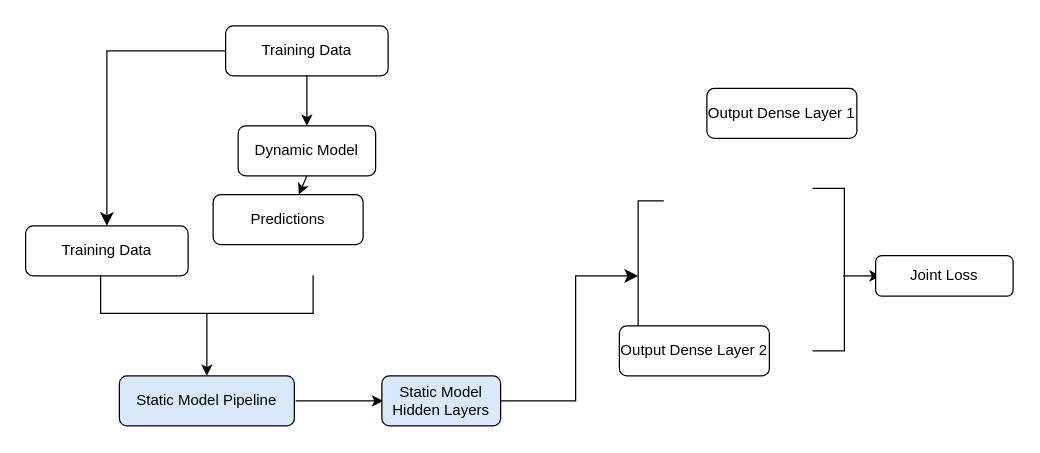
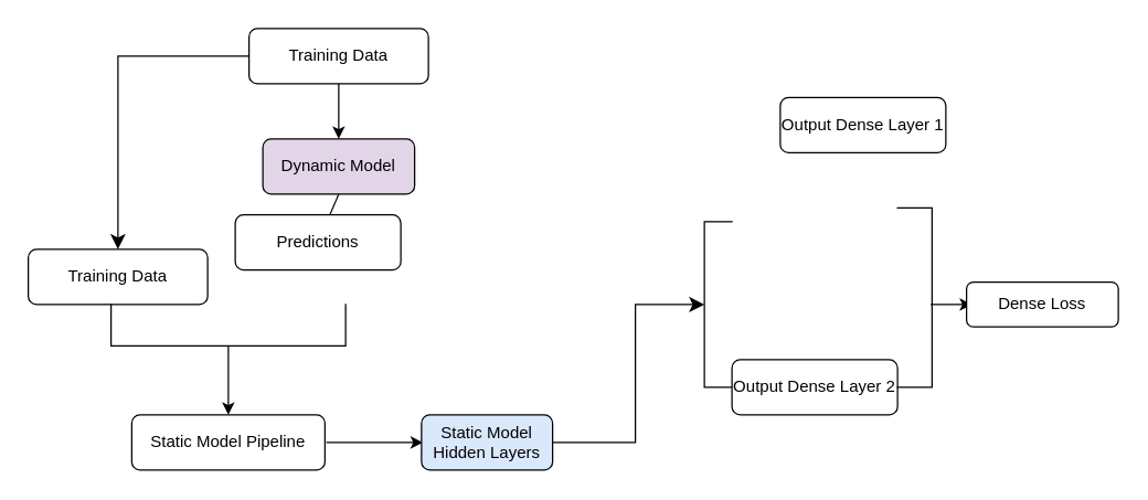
  <mxCell id="0" />
  <mxCell id="1" parent="0" />
- <mxCell id="2" value="Dynamic Model" style="rounded=1;whiteSpace=wrap;html=1;" vertex="1" parent="1"><mxGeometry x="190" y="100" width="110" height="40" as="geometry" /></mxCell>
+ <mxCell id="2" value="Dynamic Model" style="rounded=1;whiteSpace=wrap;html=1;fillColor=#e1d5e7;" vertex="1" parent="1"><mxGeometry x="190" y="100" width="110" height="40" as="geometry" /></mxCell>
  <mxCell id="3" value="Training Data" style="rounded=1;whiteSpace=wrap;html=1;" vertex="1" parent="1"><mxGeometry x="180" y="20" width="130" height="40" as="geometry" /></mxCell>
  <mxCell id="4" value="Predictions" style="rounded=1;whiteSpace=wrap;html=1;" vertex="1" parent="1"><mxGeometry x="170" y="155" width="120" height="40" as="geometry" /></mxCell>
  <mxCell id="5" value="" style="endArrow=classic;html=1;rounded=0;exitX=0.5;exitY=1;exitDx=0;exitDy=0;entryX=0.5;entryY=0;entryDx=0;entryDy=0;" edge="1" parent="1" source="3" target="2"><mxGeometry width="50" height="50" relative="1" as="geometry"><mxPoint x="380" y="380" as="sourcePoint" /><mxPoint x="430" y="330" as="targetPoint" /></mxGeometry></mxCell>
- <mxCell id="6" value="" style="endArrow=classic;html=1;rounded=0;exitX=0.5;exitY=1;exitDx=0;exitDy=0;" edge="1" parent="1" source="2" target="4"><mxGeometry width="50" height="50" relative="1" as="geometry"><mxPoint x="380" y="380" as="sourcePoint" /><mxPoint x="430" y="330" as="targetPoint" /></mxGeometry></mxCell>
+ <mxCell id="6" value="" style="endArrow=none;html=1;rounded=0;exitX=0.5;exitY=1;exitDx=0;exitDy=0;" edge="1" parent="1" source="2" target="4"><mxGeometry width="50" height="50" relative="1" as="geometry"><mxPoint x="380" y="380" as="sourcePoint" /><mxPoint x="430" y="330" as="targetPoint" /></mxGeometry></mxCell>
  <mxCell id="7" value="Training Data" style="rounded=1;whiteSpace=wrap;html=1;" vertex="1" parent="1"><mxGeometry x="20" y="180" width="130" height="40" as="geometry" /></mxCell>
  <mxCell id="8" value="" style="edgeStyle=segmentEdgeStyle;endArrow=classic;html=1;curved=0;rounded=0;endSize=8;startSize=8;exitX=0;exitY=0.5;exitDx=0;exitDy=0;entryX=0.5;entryY=0;entryDx=0;entryDy=0;" edge="1" parent="1" source="3" target="7"><mxGeometry width="50" height="50" relative="1" as="geometry"><mxPoint x="380" y="380" as="sourcePoint" /><mxPoint x="430" y="330" as="targetPoint" /></mxGeometry></mxCell>
- <mxCell id="9" value="Static Model Pipeline" style="rounded=1;whiteSpace=wrap;html=1;fillColor=#dae8fc;" vertex="1" parent="1"><mxGeometry x="95" y="300" width="140" height="40" as="geometry" /></mxCell>
+ <mxCell id="9" value="Static Model Pipeline" style="rounded=1;whiteSpace=wrap;html=1;" vertex="1" parent="1"><mxGeometry x="95" y="300" width="140" height="40" as="geometry" /></mxCell>
  <mxCell id="10" style="edgeStyle=orthogonalEdgeStyle;rounded=0;orthogonalLoop=1;jettySize=auto;html=1;exitX=0.5;exitY=1;exitDx=0;exitDy=0;" edge="1" parent="1" source="11"><mxGeometry relative="1" as="geometry"><mxPoint x="165" y="300" as="targetPoint" /></mxGeometry></mxCell>
  <mxCell id="11" value="" style="shape=partialRectangle;whiteSpace=wrap;html=1;bottom=1;right=1;left=1;top=0;fillColor=none;routingCenterX=-0.5;" vertex="1" parent="1"><mxGeometry x="80" y="220" width="170" height="30" as="geometry" /></mxCell>
  <mxCell id="12" value="" style="endArrow=classic;html=1;rounded=0;" edge="1" parent="1"><mxGeometry width="50" height="50" relative="1" as="geometry"><mxPoint x="236" y="320" as="sourcePoint" /><mxPoint x="306" y="320" as="targetPoint" /><Array as="points"><mxPoint x="276" y="320" /></Array></mxGeometry></mxCell>
  <mxCell id="13" value="Static Model Hidden Layers" style="rounded=1;whiteSpace=wrap;html=1;fillColor=#dae8fc;" vertex="1" parent="1"><mxGeometry x="305" y="300" width="95" height="40" as="geometry" /></mxCell>
  <mxCell id="14" value="" style="shape=partialRectangle;whiteSpace=wrap;html=1;bottom=1;right=1;left=1;top=0;fillColor=none;routingCenterX=-0.5;rotation=90;" vertex="1" parent="1"><mxGeometry x="460" y="210" width="120" height="20" as="geometry" /></mxCell>
  <mxCell id="15" value="" style="edgeStyle=segmentEdgeStyle;endArrow=classic;html=1;curved=0;rounded=0;endSize=8;startSize=8;exitX=1;exitY=0.5;exitDx=0;exitDy=0;" edge="1" parent="1" source="13"><mxGeometry width="50" height="50" relative="1" as="geometry"><mxPoint x="460" y="270" as="sourcePoint" /><mxPoint x="510" y="220" as="targetPoint" /><Array as="points"><mxPoint x="460" y="320" /><mxPoint x="460" y="220" /></Array></mxGeometry></mxCell>
  <mxCell id="16" value="Output Dense Layer 1" style="rounded=1;whiteSpace=wrap;html=1;" vertex="1" parent="1"><mxGeometry x="565" y="70" width="120" height="40" as="geometry" /></mxCell>
- <mxCell id="17" value="Output Dense Layer 2" style="rounded=1;whiteSpace=wrap;html=1;" vertex="1" parent="1"><mxGeometry x="495" y="260" width="120" height="40" as="geometry" /></mxCell>
+ <mxCell id="17" value="Output Dense Layer 2" style="rounded=1;whiteSpace=wrap;html=1;" vertex="1" parent="1"><mxGeometry x="530" y="260" width="120" height="40" as="geometry" /></mxCell>
  <mxCell id="18" value="" style="shape=partialRectangle;whiteSpace=wrap;html=1;bottom=1;right=1;left=1;top=0;fillColor=none;routingCenterX=-0.5;rotation=-90;" vertex="1" parent="1"><mxGeometry x="597.5" y="202.5" width="130" height="25" as="geometry" /></mxCell>
  <mxCell id="19" value="" style="endArrow=classic;html=1;rounded=0;" edge="1" parent="1"><mxGeometry width="50" height="50" relative="1" as="geometry"><mxPoint x="674" y="220" as="sourcePoint" /><mxPoint x="704" y="220" as="targetPoint" /></mxGeometry></mxCell>
- <mxCell id="20" value="Joint Loss" style="rounded=1;whiteSpace=wrap;html=1;" vertex="1" parent="1"><mxGeometry x="700" y="203.75" width="110" height="32.5" as="geometry" /></mxCell>
+ <mxCell id="20" value="Dense Loss" style="rounded=1;whiteSpace=wrap;html=1;" vertex="1" parent="1"><mxGeometry x="700" y="203.75" width="110" height="32.5" as="geometry" /></mxCell>
